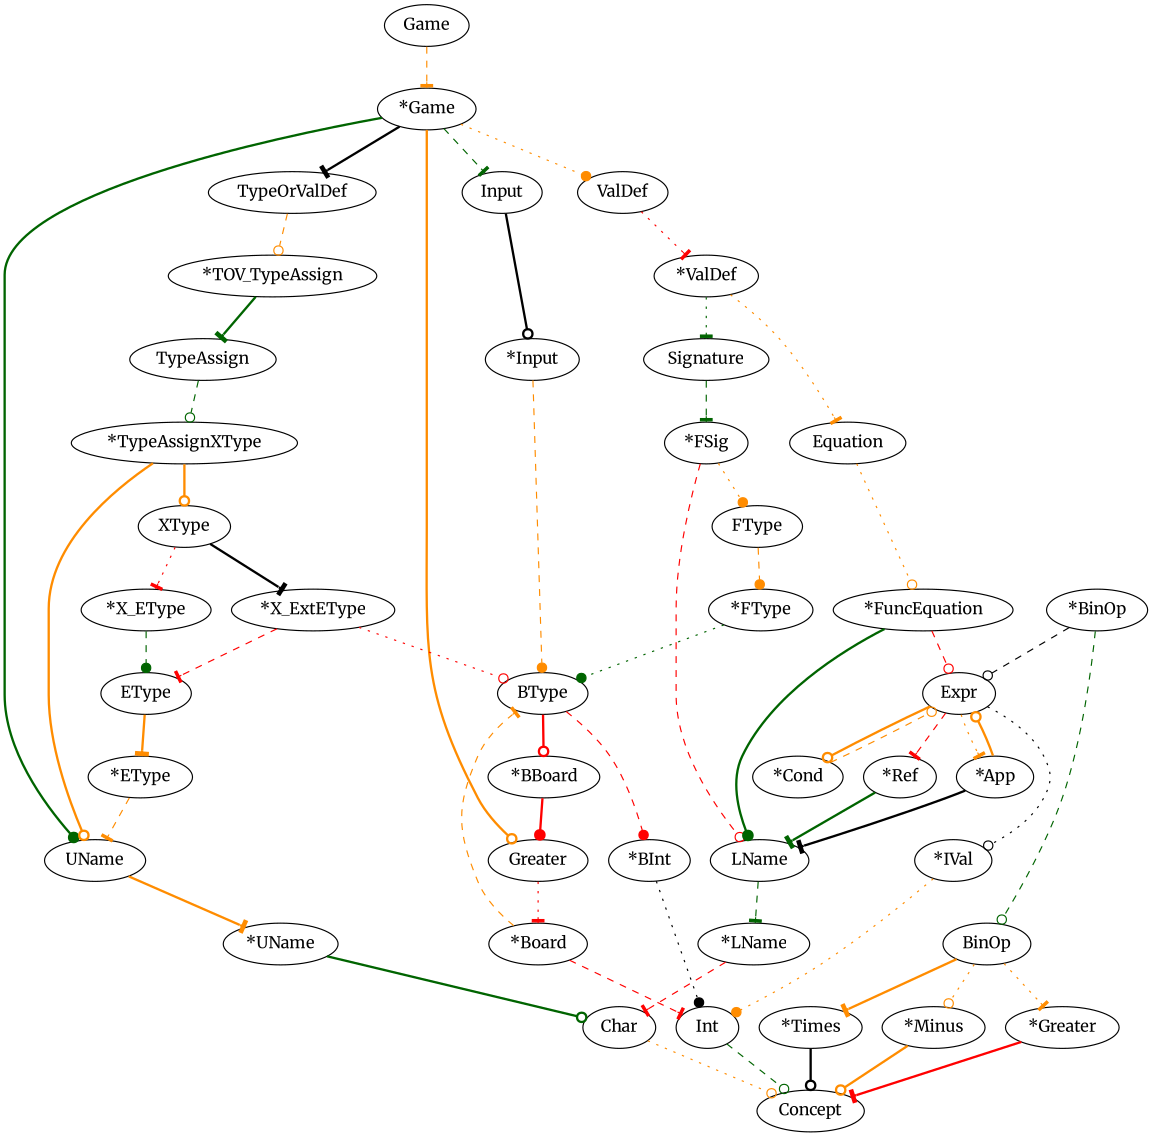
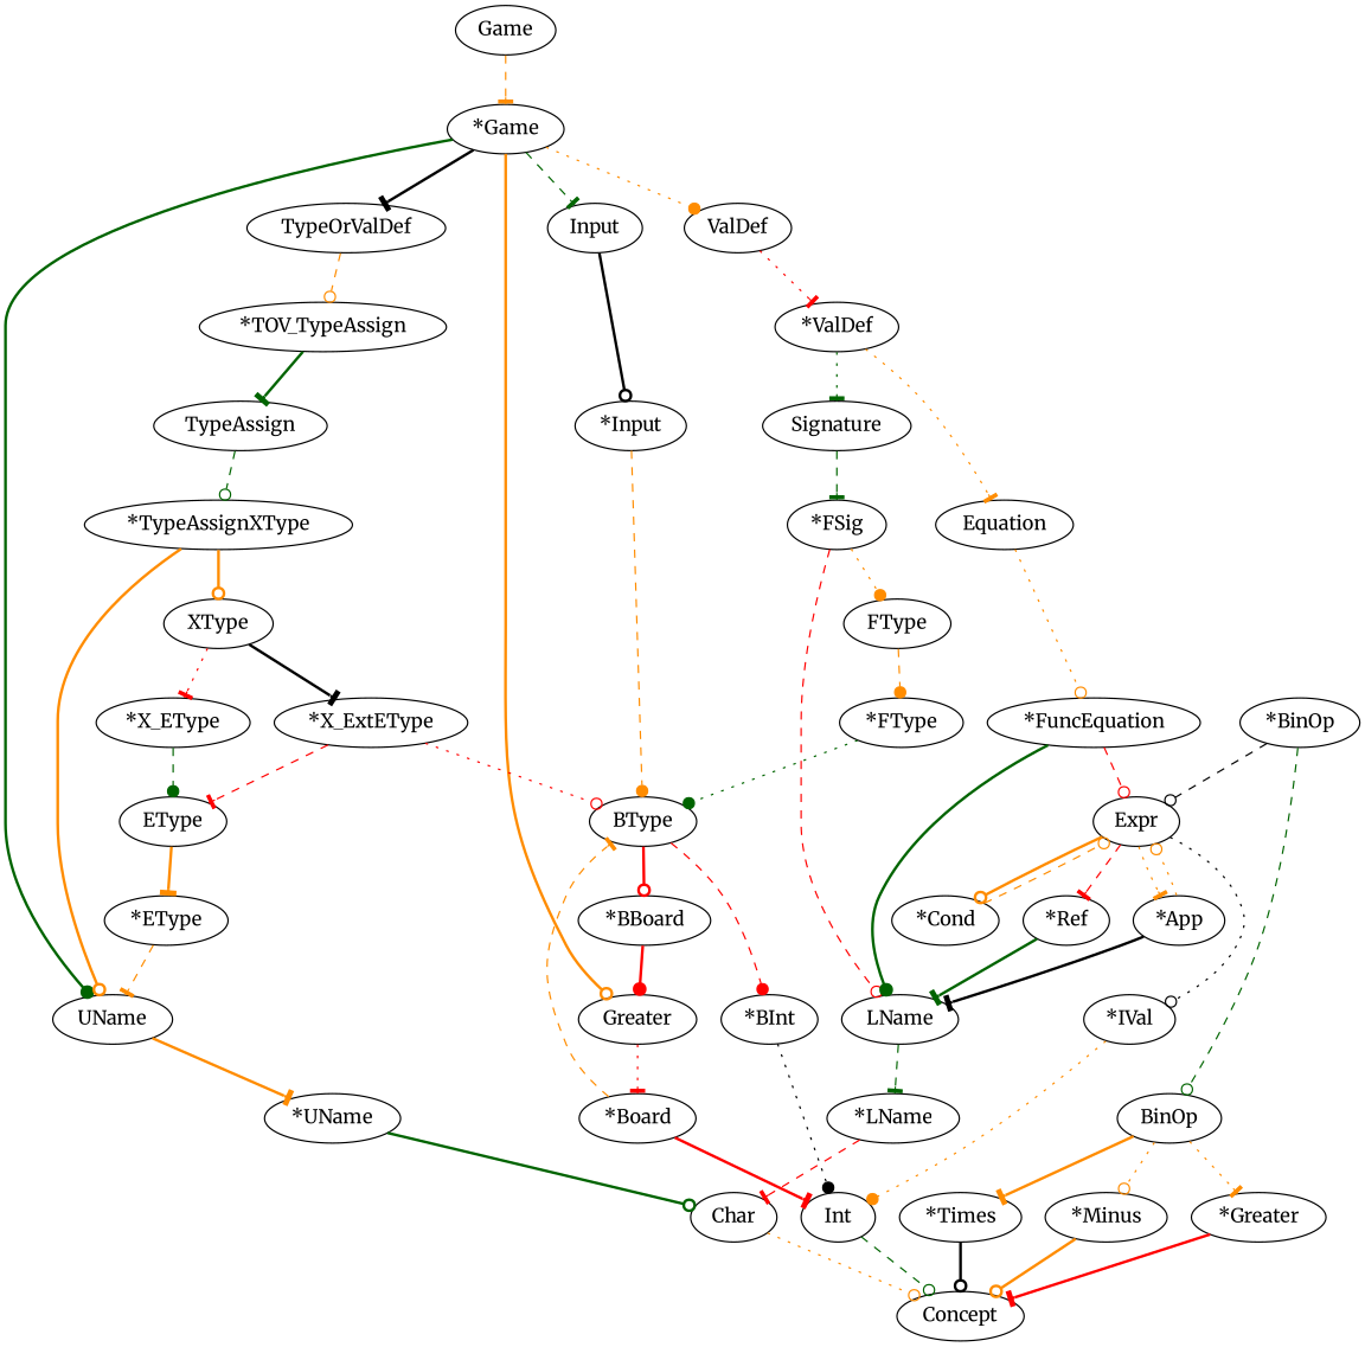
  strict digraph {
    fontname=Merriweather
    node [fontname=Merriweather]
    edge [arrowhead=tee color=darkorange fontname=Merriweather style=bold]
    n1 [label=Game]
    n2 [label="*Game"]
    n3 [label=UName]
    n4 [label=TypeOrValDef]
    n5 [label=Greater]
    n6 [label=Input]
    n7 [label=ValDef]
    n8 [label="*UName"]
    n9 [label="*TOV_TypeAssign"]
    n10 [label="*Board"]
    n11 [label="*Input"]
    n12 [label="*ValDef"]
    n13 [label=Char]
    n14 [label=Concept]
    n15 [label=TypeAssign]
    n16 [label="*TypeAssignXType"]
    n17 [label=XType]
    n18 [label="*X_EType"]
    n19 [label="*X_ExtEType"]
    n20 [label=EType]
    n21 [label=BType]
    n22 [label="*EType"]
    n23 [label="*BBoard"]
    n24 [label="*BInt"]
    n25 [label=Int]
    n26 [label=Signature]
    n27 [label=Equation]
    n28 [label="*FSig"]
    n29 [label="*FuncEquation"]
    n30 [label=LName]
    n31 [label=FType]
    n32 [label="*LName"]
    n33 [label="*FType"]
    n34 [label=Expr]
    n35 [label="*Cond"]
    n36 [label="*Ref"]
    n37 [label="*IVal"]
    n38 [label="*App"]
    n39 [label="*BinOp"]
    BinOp
    n41 [label="*Greater"]
    n42 [label="*Times"]
    n43 [label="*Minus"]
    n1 -> n2 [style=dashed]
    n2 -> n3 [arrowhead=dot color=darkgreen]
    n2 -> n4 [color=black]
    n2 -> n5 [arrowhead=odot]
    n2 -> n6 [color=darkgreen style=dashed]
    n2 -> n7 [arrowhead=dot style=dotted]
    n3 -> n8
    n4 -> n9 [arrowhead=odot style=dashed]
    n5 -> n10 [color=red style=dotted]
    n6 -> n11 [arrowhead=odot color=black]
    n7 -> n12 [color=red style=dotted]
    n8 -> n13 [arrowhead=odot color=darkgreen]
    n9 -> n15 [color=darkgreen]
    n10 -> n21 [style=dashed]
-   n10 -> n25 [color=red style=dashed]
+   n10 -> n25 [color=red]
    n11 -> n21 [arrowhead=dot style=dashed]
    n12 -> n26 [color=darkgreen style=dotted]
    n12 -> n27 [style=dotted]
    n13 -> n14 [arrowhead=odot style=dotted]
    n15 -> n16 [arrowhead=odot color=darkgreen style=dashed]
    n16 -> n3 [arrowhead=odot]
    n16 -> n17 [arrowhead=odot]
    n17 -> n18 [color=red style=dotted]
    n17 -> n19 [color=black]
    n18 -> n20 [arrowhead=dot color=darkgreen style=dashed]
    n19 -> n20 [color=red style=dashed]
    n19 -> n21 [arrowhead=odot color=red style=dotted]
    n20 -> n22
    n21 -> n23 [arrowhead=odot color=red]
    n21 -> n24 [arrowhead=dot color=red style=dashed]
    n22 -> n3 [style=dashed]
    n23 -> n5 [arrowhead=dot color=red]
    n24 -> n25 [arrowhead=dot color=black style=dotted]
    n25 -> n14 [arrowhead=odot color=darkgreen style=dashed]
    n26 -> n28 [color=darkgreen style=dashed]
    n27 -> n29 [arrowhead=odot style=dotted]
    n28 -> n30 [arrowhead=odot color=red style=dashed]
    n28 -> n31 [arrowhead=dot style=dotted]
    n29 -> n30 [arrowhead=dot color=darkgreen]
    n29 -> n34 [arrowhead=odot color=red style=dashed]
    n30 -> n32 [color=darkgreen style=dashed]
    n31 -> n33 [arrowhead=dot style=dashed]
    n32 -> n13 [color=red style=dashed]
    n33 -> n21 [arrowhead=dot color=darkgreen style=dotted]
    n34 -> n35 [arrowhead=odot]
    n34 -> n36 [color=red style=dashed]
    n34 -> n37 [arrowhead=odot color=black style=dotted]
    n34 -> n38 [style=dotted]
    n35 -> n34 [arrowhead=odot style=dashed]
    n36 -> n30 [color=darkgreen]
    n37 -> n25 [arrowhead=dot style=dotted]
    n38 -> n30 [color=black]
-   n38 -> n34 [arrowhead=odot]
+   n38 -> n34 [arrowhead=odot style=dotted]
    n39 -> n34 [arrowhead=odot color=black style=dashed]
    n39 -> BinOp [arrowhead=odot color=darkgreen style=dashed]
    BinOp -> n41 [style=dotted]
    BinOp -> n42
    BinOp -> n43 [arrowhead=odot style=dotted]
    n41 -> n14 [color=red]
    n42 -> n14 [arrowhead=odot color=black]
    n43 -> n14 [arrowhead=odot]
  }
